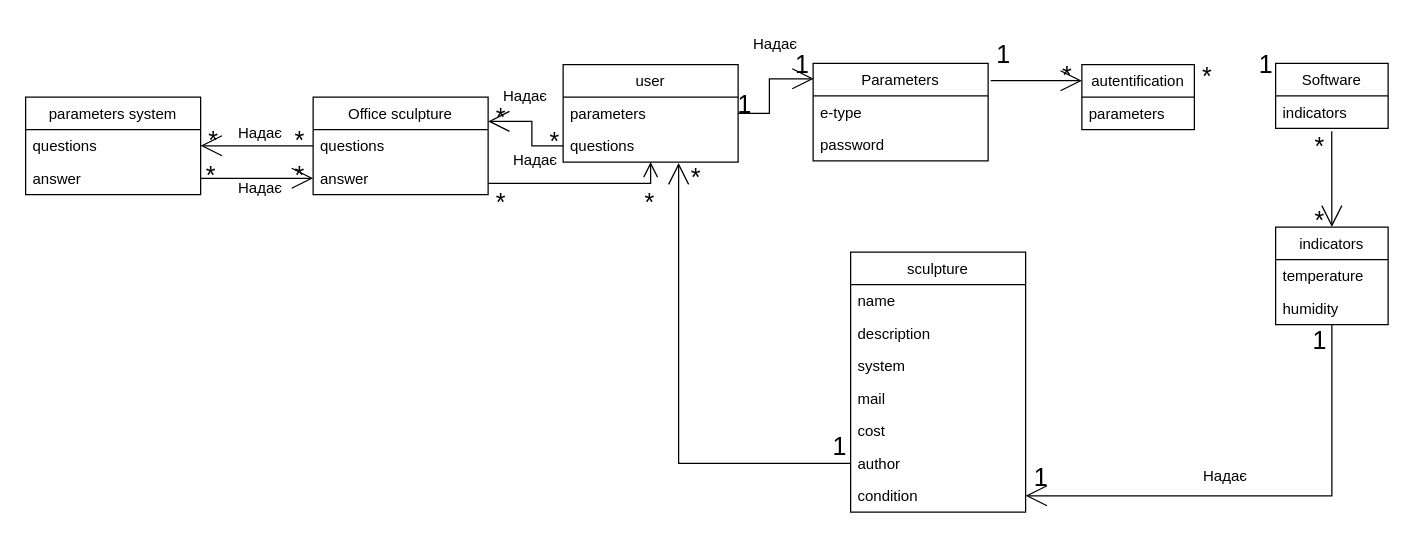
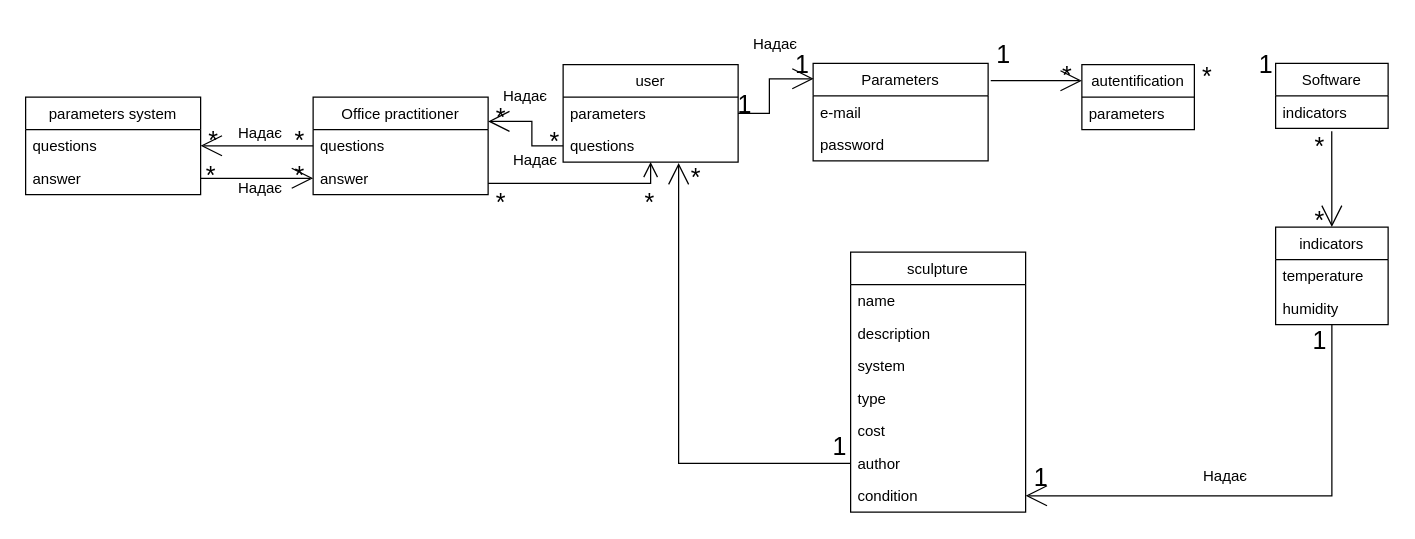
  <mxCell id="0" />
  <mxCell id="1" parent="0" />
  <mxCell id="2" value="user" style="swimlane;fontStyle=0;childLayout=stackLayout;horizontal=1;startSize=26;fillColor=none;horizontalStack=0;resizeParent=1;resizeParentMax=0;resizeLast=0;collapsible=1;marginBottom=0;" vertex="1" parent="1"><mxGeometry x="450" y="51" width="140" height="78" as="geometry"><mxRectangle x="230" y="430" width="60" height="30" as="alternateBounds" /></mxGeometry></mxCell>
  <mxCell id="3" value="parameters" style="text;strokeColor=none;fillColor=none;align=left;verticalAlign=top;spacingLeft=4;spacingRight=4;overflow=hidden;rotatable=0;points=[[0,0.5],[1,0.5]];portConstraint=eastwest;" vertex="1" parent="2"><mxGeometry y="26" width="140" height="26" as="geometry" /></mxCell>
  <mxCell id="4" value="questions" style="text;strokeColor=none;fillColor=none;align=left;verticalAlign=top;spacingLeft=4;spacingRight=4;overflow=hidden;rotatable=0;points=[[0,0.5],[1,0.5]];portConstraint=eastwest;" vertex="1" parent="2"><mxGeometry y="52" width="140" height="26" as="geometry" /></mxCell>
  <mxCell id="5" value="autentification" style="swimlane;fontStyle=0;childLayout=stackLayout;horizontal=1;startSize=26;fillColor=none;horizontalStack=0;resizeParent=1;resizeParentMax=0;resizeLast=0;collapsible=1;marginBottom=0;" vertex="1" parent="1"><mxGeometry x="865" y="51" width="90" height="52" as="geometry"><mxRectangle x="230" y="430" width="60" height="30" as="alternateBounds" /></mxGeometry></mxCell>
  <mxCell id="6" value="parameters" style="text;strokeColor=none;fillColor=none;align=left;verticalAlign=top;spacingLeft=4;spacingRight=4;overflow=hidden;rotatable=0;points=[[0,0.5],[1,0.5]];portConstraint=eastwest;" vertex="1" parent="5"><mxGeometry y="26" width="90" height="26" as="geometry" /></mxCell>
  <mxCell id="7" value="Software" style="swimlane;fontStyle=0;childLayout=stackLayout;horizontal=1;startSize=26;fillColor=none;horizontalStack=0;resizeParent=1;resizeParentMax=0;resizeLast=0;collapsible=1;marginBottom=0;" vertex="1" parent="1"><mxGeometry x="1020" y="50" width="90" height="52" as="geometry"><mxRectangle x="230" y="430" width="60" height="30" as="alternateBounds" /></mxGeometry></mxCell>
  <mxCell id="8" value="indicators" style="text;strokeColor=none;fillColor=none;align=left;verticalAlign=top;spacingLeft=4;spacingRight=4;overflow=hidden;rotatable=0;points=[[0,0.5],[1,0.5]];portConstraint=eastwest;" vertex="1" parent="7"><mxGeometry y="26" width="90" height="26" as="geometry" /></mxCell>
  <mxCell id="9" style="edgeStyle=orthogonalEdgeStyle;rounded=0;orthogonalLoop=1;jettySize=auto;html=1;entryX=0;entryY=0.25;entryDx=0;entryDy=0;exitX=1.015;exitY=0.178;exitDx=0;exitDy=0;exitPerimeter=0;endArrow=open;endFill=0;endSize=15;" edge="1" parent="1" source="10" target="5"><mxGeometry relative="1" as="geometry" /></mxCell>
  <mxCell id="10" value="Parameters" style="swimlane;fontStyle=0;childLayout=stackLayout;horizontal=1;startSize=26;fillColor=none;horizontalStack=0;resizeParent=1;resizeParentMax=0;resizeLast=0;collapsible=1;marginBottom=0;" vertex="1" parent="1"><mxGeometry x="650" y="50" width="140" height="78" as="geometry"><mxRectangle x="230" y="430" width="60" height="30" as="alternateBounds" /></mxGeometry></mxCell>
- <mxCell id="11" value="e-type" style="text;strokeColor=none;fillColor=none;align=left;verticalAlign=top;spacingLeft=4;spacingRight=4;overflow=hidden;rotatable=0;points=[[0,0.5],[1,0.5]];portConstraint=eastwest;" vertex="1" parent="10"><mxGeometry y="26" width="140" height="26" as="geometry" /></mxCell>
+ <mxCell id="11" value="e-mail" style="text;strokeColor=none;fillColor=none;align=left;verticalAlign=top;spacingLeft=4;spacingRight=4;overflow=hidden;rotatable=0;points=[[0,0.5],[1,0.5]];portConstraint=eastwest;" vertex="1" parent="10"><mxGeometry y="26" width="140" height="26" as="geometry" /></mxCell>
  <mxCell id="12" value="password" style="text;strokeColor=none;fillColor=none;align=left;verticalAlign=top;spacingLeft=4;spacingRight=4;overflow=hidden;rotatable=0;points=[[0,0.5],[1,0.5]];portConstraint=eastwest;" vertex="1" parent="10"><mxGeometry y="52" width="140" height="26" as="geometry" /></mxCell>
  <mxCell id="13" style="edgeStyle=orthogonalEdgeStyle;rounded=0;orthogonalLoop=1;jettySize=auto;html=1;entryX=1;entryY=0.5;entryDx=0;entryDy=0;endArrow=open;endFill=0;endSize=15;" edge="1" parent="1" source="14" target="27"><mxGeometry relative="1" as="geometry" /></mxCell>
  <mxCell id="14" value="indicators" style="swimlane;fontStyle=0;childLayout=stackLayout;horizontal=1;startSize=26;fillColor=none;horizontalStack=0;resizeParent=1;resizeParentMax=0;resizeLast=0;collapsible=1;marginBottom=0;" vertex="1" parent="1"><mxGeometry x="1020" y="181" width="90" height="78" as="geometry"><mxRectangle x="230" y="430" width="60" height="30" as="alternateBounds" /></mxGeometry></mxCell>
  <mxCell id="15" value="temperature" style="text;strokeColor=none;fillColor=none;align=left;verticalAlign=top;spacingLeft=4;spacingRight=4;overflow=hidden;rotatable=0;points=[[0,0.5],[1,0.5]];portConstraint=eastwest;" vertex="1" parent="14"><mxGeometry y="26" width="90" height="26" as="geometry" /></mxCell>
  <mxCell id="16" value="humidity" style="text;strokeColor=none;fillColor=none;align=left;verticalAlign=top;spacingLeft=4;spacingRight=4;overflow=hidden;rotatable=0;points=[[0,0.5],[1,0.5]];portConstraint=eastwest;" vertex="1" parent="14"><mxGeometry y="52" width="90" height="26" as="geometry" /></mxCell>
- <mxCell id="17" value="Office sculpture" style="swimlane;fontStyle=0;childLayout=stackLayout;horizontal=1;startSize=26;fillColor=none;horizontalStack=0;resizeParent=1;resizeParentMax=0;resizeLast=0;collapsible=1;marginBottom=0;" vertex="1" parent="1"><mxGeometry x="250" y="77" width="140" height="78" as="geometry"><mxRectangle x="230" y="430" width="60" height="30" as="alternateBounds" /></mxGeometry></mxCell>
+ <mxCell id="17" value="Office practitioner" style="swimlane;fontStyle=0;childLayout=stackLayout;horizontal=1;startSize=26;fillColor=none;horizontalStack=0;resizeParent=1;resizeParentMax=0;resizeLast=0;collapsible=1;marginBottom=0;" vertex="1" parent="1"><mxGeometry x="250" y="77" width="140" height="78" as="geometry"><mxRectangle x="230" y="430" width="60" height="30" as="alternateBounds" /></mxGeometry></mxCell>
  <mxCell id="18" value="questions" style="text;strokeColor=none;fillColor=none;align=left;verticalAlign=top;spacingLeft=4;spacingRight=4;overflow=hidden;rotatable=0;points=[[0,0.5],[1,0.5]];portConstraint=eastwest;" vertex="1" parent="17"><mxGeometry y="26" width="140" height="26" as="geometry" /></mxCell>
  <mxCell id="19" value="answer" style="text;strokeColor=none;fillColor=none;align=left;verticalAlign=top;spacingLeft=4;spacingRight=4;overflow=hidden;rotatable=0;points=[[0,0.5],[1,0.5]];portConstraint=eastwest;" vertex="1" parent="17"><mxGeometry y="52" width="140" height="26" as="geometry" /></mxCell>
  <mxCell id="20" value="sculpture" style="swimlane;fontStyle=0;childLayout=stackLayout;horizontal=1;startSize=26;fillColor=none;horizontalStack=0;resizeParent=1;resizeParentMax=0;resizeLast=0;collapsible=1;marginBottom=0;" vertex="1" parent="1"><mxGeometry x="680" y="201" width="140" height="208" as="geometry" /></mxCell>
  <mxCell id="21" value="name" style="text;strokeColor=none;fillColor=none;align=left;verticalAlign=top;spacingLeft=4;spacingRight=4;overflow=hidden;rotatable=0;points=[[0,0.5],[1,0.5]];portConstraint=eastwest;" vertex="1" parent="20"><mxGeometry y="26" width="140" height="26" as="geometry" /></mxCell>
  <mxCell id="22" value="description" style="text;strokeColor=none;fillColor=none;align=left;verticalAlign=top;spacingLeft=4;spacingRight=4;overflow=hidden;rotatable=0;points=[[0,0.5],[1,0.5]];portConstraint=eastwest;" vertex="1" parent="20"><mxGeometry y="52" width="140" height="26" as="geometry" /></mxCell>
  <mxCell id="23" value="system" style="text;strokeColor=none;fillColor=none;align=left;verticalAlign=top;spacingLeft=4;spacingRight=4;overflow=hidden;rotatable=0;points=[[0,0.5],[1,0.5]];portConstraint=eastwest;" vertex="1" parent="20"><mxGeometry y="78" width="140" height="26" as="geometry" /></mxCell>
- <mxCell id="24" value="mail" style="text;strokeColor=none;fillColor=none;align=left;verticalAlign=top;spacingLeft=4;spacingRight=4;overflow=hidden;rotatable=0;points=[[0,0.5],[1,0.5]];portConstraint=eastwest;" vertex="1" parent="20"><mxGeometry y="104" width="140" height="26" as="geometry" /></mxCell>
+ <mxCell id="24" value="type" style="text;strokeColor=none;fillColor=none;align=left;verticalAlign=top;spacingLeft=4;spacingRight=4;overflow=hidden;rotatable=0;points=[[0,0.5],[1,0.5]];portConstraint=eastwest;" vertex="1" parent="20"><mxGeometry y="104" width="140" height="26" as="geometry" /></mxCell>
  <mxCell id="25" value="cost" style="text;strokeColor=none;fillColor=none;align=left;verticalAlign=top;spacingLeft=4;spacingRight=4;overflow=hidden;rotatable=0;points=[[0,0.5],[1,0.5]];portConstraint=eastwest;" vertex="1" parent="20"><mxGeometry y="130" width="140" height="26" as="geometry" /></mxCell>
  <mxCell id="26" value="author" style="text;strokeColor=none;fillColor=none;align=left;verticalAlign=top;spacingLeft=4;spacingRight=4;overflow=hidden;rotatable=0;points=[[0,0.5],[1,0.5]];portConstraint=eastwest;" vertex="1" parent="20"><mxGeometry y="156" width="140" height="26" as="geometry" /></mxCell>
  <mxCell id="27" value="condition" style="text;strokeColor=none;fillColor=none;align=left;verticalAlign=top;spacingLeft=4;spacingRight=4;overflow=hidden;rotatable=0;points=[[0,0.5],[1,0.5]];portConstraint=eastwest;" vertex="1" parent="20"><mxGeometry y="182" width="140" height="26" as="geometry" /></mxCell>
  <mxCell id="28" value="parameters system" style="swimlane;fontStyle=0;childLayout=stackLayout;horizontal=1;startSize=26;fillColor=none;horizontalStack=0;resizeParent=1;resizeParentMax=0;resizeLast=0;collapsible=1;marginBottom=0;" vertex="1" parent="1"><mxGeometry x="20" y="77" width="140" height="78" as="geometry"><mxRectangle x="230" y="430" width="60" height="30" as="alternateBounds" /></mxGeometry></mxCell>
  <mxCell id="29" value="questions" style="text;strokeColor=none;fillColor=none;align=left;verticalAlign=top;spacingLeft=4;spacingRight=4;overflow=hidden;rotatable=0;points=[[0,0.5],[1,0.5]];portConstraint=eastwest;" vertex="1" parent="28"><mxGeometry y="26" width="140" height="26" as="geometry" /></mxCell>
  <mxCell id="30" value="answer" style="text;strokeColor=none;fillColor=none;align=left;verticalAlign=top;spacingLeft=4;spacingRight=4;overflow=hidden;rotatable=0;points=[[0,0.5],[1,0.5]];portConstraint=eastwest;" vertex="1" parent="28"><mxGeometry y="52" width="140" height="26" as="geometry" /></mxCell>
  <mxCell id="31" style="edgeStyle=orthogonalEdgeStyle;rounded=0;orthogonalLoop=1;jettySize=auto;html=1;entryX=1;entryY=0.25;entryDx=0;entryDy=0;endArrow=open;endFill=0;endSize=15;" edge="1" parent="1" source="4" target="17"><mxGeometry relative="1" as="geometry" /></mxCell>
  <mxCell id="32" style="edgeStyle=orthogonalEdgeStyle;rounded=0;orthogonalLoop=1;jettySize=auto;html=1;endArrow=open;endFill=0;endSize=15;" edge="1" parent="1" source="18" target="29"><mxGeometry relative="1" as="geometry" /></mxCell>
  <mxCell id="33" style="edgeStyle=orthogonalEdgeStyle;rounded=0;orthogonalLoop=1;jettySize=auto;html=1;endArrow=open;endFill=0;endSize=15;" edge="1" parent="1" source="30" target="19"><mxGeometry relative="1" as="geometry" /></mxCell>
  <mxCell id="34" style="edgeStyle=orthogonalEdgeStyle;rounded=0;orthogonalLoop=1;jettySize=auto;html=1;endSize=10;endArrow=open;endFill=0;" edge="1" parent="1" source="19" target="4"><mxGeometry relative="1" as="geometry"><mxPoint x="520" y="131" as="targetPoint" /><Array as="points"><mxPoint x="520" y="146" /></Array></mxGeometry></mxCell>
  <mxCell id="35" style="edgeStyle=orthogonalEdgeStyle;rounded=0;orthogonalLoop=1;jettySize=auto;html=1;entryX=0.003;entryY=0.159;entryDx=0;entryDy=0;entryPerimeter=0;endSize=15;endArrow=open;endFill=0;" edge="1" parent="1" source="3" target="10"><mxGeometry relative="1" as="geometry" /></mxCell>
  <mxCell id="36" value="" style="endArrow=open;html=1;rounded=0;exitX=0.499;exitY=1.091;exitDx=0;exitDy=0;exitPerimeter=0;endFill=0;endSize=15;" edge="1" parent="1" source="8" target="14"><mxGeometry width="50" height="50" relative="1" as="geometry"><mxPoint x="974.86" y="102" as="sourcePoint" /><mxPoint x="990" y="121" as="targetPoint" /></mxGeometry></mxCell>
  <mxCell id="37" style="edgeStyle=orthogonalEdgeStyle;rounded=0;orthogonalLoop=1;jettySize=auto;html=1;entryX=0.66;entryY=1.031;entryDx=0;entryDy=0;entryPerimeter=0;endArrow=open;endFill=0;endSize=15;" edge="1" parent="1" source="26" target="4"><mxGeometry relative="1" as="geometry" /></mxCell>
  <mxCell id="38" value="*" style="text;html=1;align=center;verticalAlign=middle;resizable=0;points=[];autosize=1;strokeColor=none;fillColor=none;fontSize=20;" vertex="1" parent="1"><mxGeometry x="224" y="91" width="30" height="40" as="geometry" /></mxCell>
  <mxCell id="39" value="*" style="text;html=1;align=center;verticalAlign=middle;resizable=0;points=[];autosize=1;strokeColor=none;fillColor=none;fontSize=20;" vertex="1" parent="1"><mxGeometry x="155" y="91" width="30" height="40" as="geometry" /></mxCell>
  <mxCell id="40" value="*" style="text;html=1;align=center;verticalAlign=middle;resizable=0;points=[];autosize=1;strokeColor=none;fillColor=none;fontSize=20;" vertex="1" parent="1"><mxGeometry x="153" y="119" width="30" height="40" as="geometry" /></mxCell>
  <mxCell id="41" value="*" style="text;html=1;align=center;verticalAlign=middle;resizable=0;points=[];autosize=1;strokeColor=none;fillColor=none;fontSize=20;" vertex="1" parent="1"><mxGeometry x="224" y="119" width="30" height="40" as="geometry" /></mxCell>
  <mxCell id="42" value="Надає" style="text;html=1;strokeColor=none;fillColor=none;align=center;verticalAlign=middle;whiteSpace=wrap;rounded=0;" vertex="1" parent="1"><mxGeometry x="178" y="91" width="60" height="30" as="geometry" /></mxCell>
  <mxCell id="43" value="Надає" style="text;html=1;strokeColor=none;fillColor=none;align=center;verticalAlign=middle;whiteSpace=wrap;rounded=0;" vertex="1" parent="1"><mxGeometry x="390" y="62" width="60" height="30" as="geometry" /></mxCell>
  <mxCell id="44" value="*" style="text;html=1;align=center;verticalAlign=middle;resizable=0;points=[];autosize=1;strokeColor=none;fillColor=none;fontSize=20;" vertex="1" parent="1"><mxGeometry x="428" y="92" width="30" height="40" as="geometry" /></mxCell>
  <mxCell id="45" value="*" style="text;html=1;align=center;verticalAlign=middle;resizable=0;points=[];autosize=1;strokeColor=none;fillColor=none;fontSize=20;" vertex="1" parent="1"><mxGeometry x="385" y="73" width="30" height="40" as="geometry" /></mxCell>
  <mxCell id="46" value="Надає" style="text;html=1;strokeColor=none;fillColor=none;align=center;verticalAlign=middle;whiteSpace=wrap;rounded=0;" vertex="1" parent="1"><mxGeometry x="178" y="135" width="60" height="30" as="geometry" /></mxCell>
  <mxCell id="47" value="*" style="text;html=1;align=center;verticalAlign=middle;resizable=0;points=[];autosize=1;strokeColor=none;fillColor=none;fontSize=20;" vertex="1" parent="1"><mxGeometry x="385" y="141" width="30" height="40" as="geometry" /></mxCell>
  <mxCell id="48" value="*" style="text;html=1;align=center;verticalAlign=middle;resizable=0;points=[];autosize=1;strokeColor=none;fillColor=none;fontSize=20;" vertex="1" parent="1"><mxGeometry x="504" y="141" width="30" height="40" as="geometry" /></mxCell>
  <mxCell id="49" value="Надає" style="text;html=1;strokeColor=none;fillColor=none;align=center;verticalAlign=middle;whiteSpace=wrap;rounded=0;" vertex="1" parent="1"><mxGeometry x="398" y="113" width="60" height="30" as="geometry" /></mxCell>
  <mxCell id="50" value="Надає" style="text;html=1;strokeColor=none;fillColor=none;align=center;verticalAlign=middle;whiteSpace=wrap;rounded=0;" vertex="1" parent="1"><mxGeometry x="590" y="20" width="60" height="30" as="geometry" /></mxCell>
  <mxCell id="51" value="*" style="text;html=1;align=center;verticalAlign=middle;resizable=0;points=[];autosize=1;strokeColor=none;fillColor=none;fontSize=20;" vertex="1" parent="1"><mxGeometry x="541" y="121" width="30" height="40" as="geometry" /></mxCell>
  <mxCell id="52" value="1" style="text;html=1;align=center;verticalAlign=middle;resizable=0;points=[];autosize=1;strokeColor=none;fillColor=none;fontSize=20;" vertex="1" parent="1"><mxGeometry x="656" y="336" width="30" height="40" as="geometry" /></mxCell>
  <mxCell id="53" value="*" style="text;html=1;align=center;verticalAlign=middle;resizable=0;points=[];autosize=1;strokeColor=none;fillColor=none;fontSize=20;" vertex="1" parent="1"><mxGeometry x="838" y="39" width="30" height="40" as="geometry" /></mxCell>
  <mxCell id="54" value="*" style="text;html=1;align=center;verticalAlign=middle;resizable=0;points=[];autosize=1;strokeColor=none;fillColor=none;fontSize=20;" vertex="1" parent="1"><mxGeometry x="950" y="40" width="30" height="40" as="geometry" /></mxCell>
  <mxCell id="55" value="1" style="text;html=1;align=center;verticalAlign=middle;resizable=0;points=[];autosize=1;strokeColor=none;fillColor=none;fontSize=20;" vertex="1" parent="1"><mxGeometry x="997" y="30" width="30" height="40" as="geometry" /></mxCell>
  <mxCell id="56" value="1" style="text;html=1;align=center;verticalAlign=middle;resizable=0;points=[];autosize=1;strokeColor=none;fillColor=none;fontSize=20;" vertex="1" parent="1"><mxGeometry x="817" y="361" width="30" height="40" as="geometry" /></mxCell>
  <mxCell id="57" value="1" style="text;html=1;align=center;verticalAlign=middle;resizable=0;points=[];autosize=1;strokeColor=none;fillColor=none;fontSize=20;" vertex="1" parent="1"><mxGeometry x="1040" y="251" width="30" height="40" as="geometry" /></mxCell>
  <mxCell id="58" value="Надає" style="text;html=1;strokeColor=none;fillColor=none;align=center;verticalAlign=middle;whiteSpace=wrap;rounded=0;" vertex="1" parent="1"><mxGeometry x="950" y="366" width="60" height="30" as="geometry" /></mxCell>
  <mxCell id="59" value="1" style="text;html=1;align=center;verticalAlign=middle;resizable=0;points=[];autosize=1;strokeColor=none;fillColor=none;fontSize=20;" vertex="1" parent="1"><mxGeometry x="580" y="62" width="30" height="40" as="geometry" /></mxCell>
  <mxCell id="60" value="1" style="text;html=1;align=center;verticalAlign=middle;resizable=0;points=[];autosize=1;strokeColor=none;fillColor=none;fontSize=20;" vertex="1" parent="1"><mxGeometry x="626" y="30" width="30" height="40" as="geometry" /></mxCell>
  <mxCell id="61" value="1" style="text;html=1;align=center;verticalAlign=middle;resizable=0;points=[];autosize=1;strokeColor=none;fillColor=none;fontSize=20;" vertex="1" parent="1"><mxGeometry x="787" y="22" width="30" height="40" as="geometry" /></mxCell>
  <mxCell id="62" value="*" style="text;html=1;align=center;verticalAlign=middle;resizable=0;points=[];autosize=1;strokeColor=none;fillColor=none;fontSize=20;" vertex="1" parent="1"><mxGeometry x="1040" y="96" width="30" height="40" as="geometry" /></mxCell>
  <mxCell id="63" value="*" style="text;html=1;align=center;verticalAlign=middle;resizable=0;points=[];autosize=1;strokeColor=none;fillColor=none;fontSize=20;" vertex="1" parent="1"><mxGeometry x="1040" y="155" width="30" height="40" as="geometry" /></mxCell>
